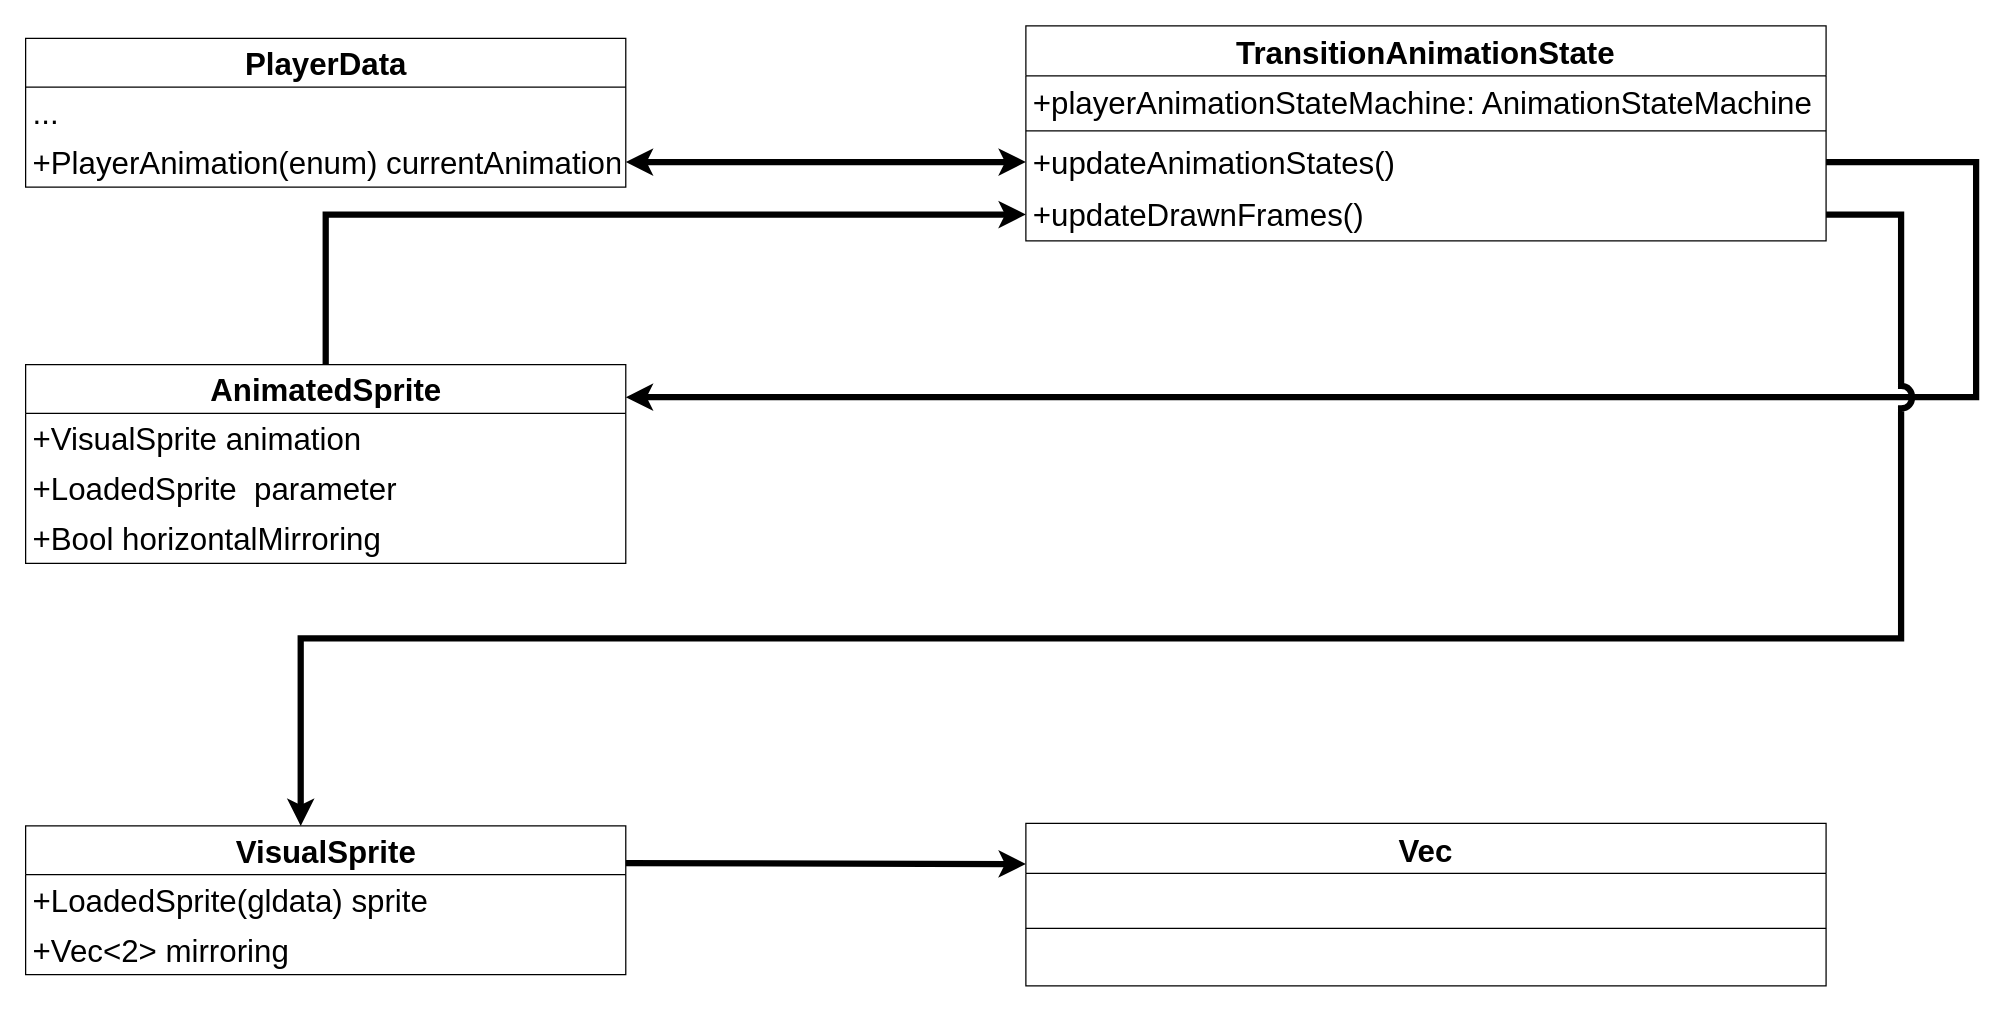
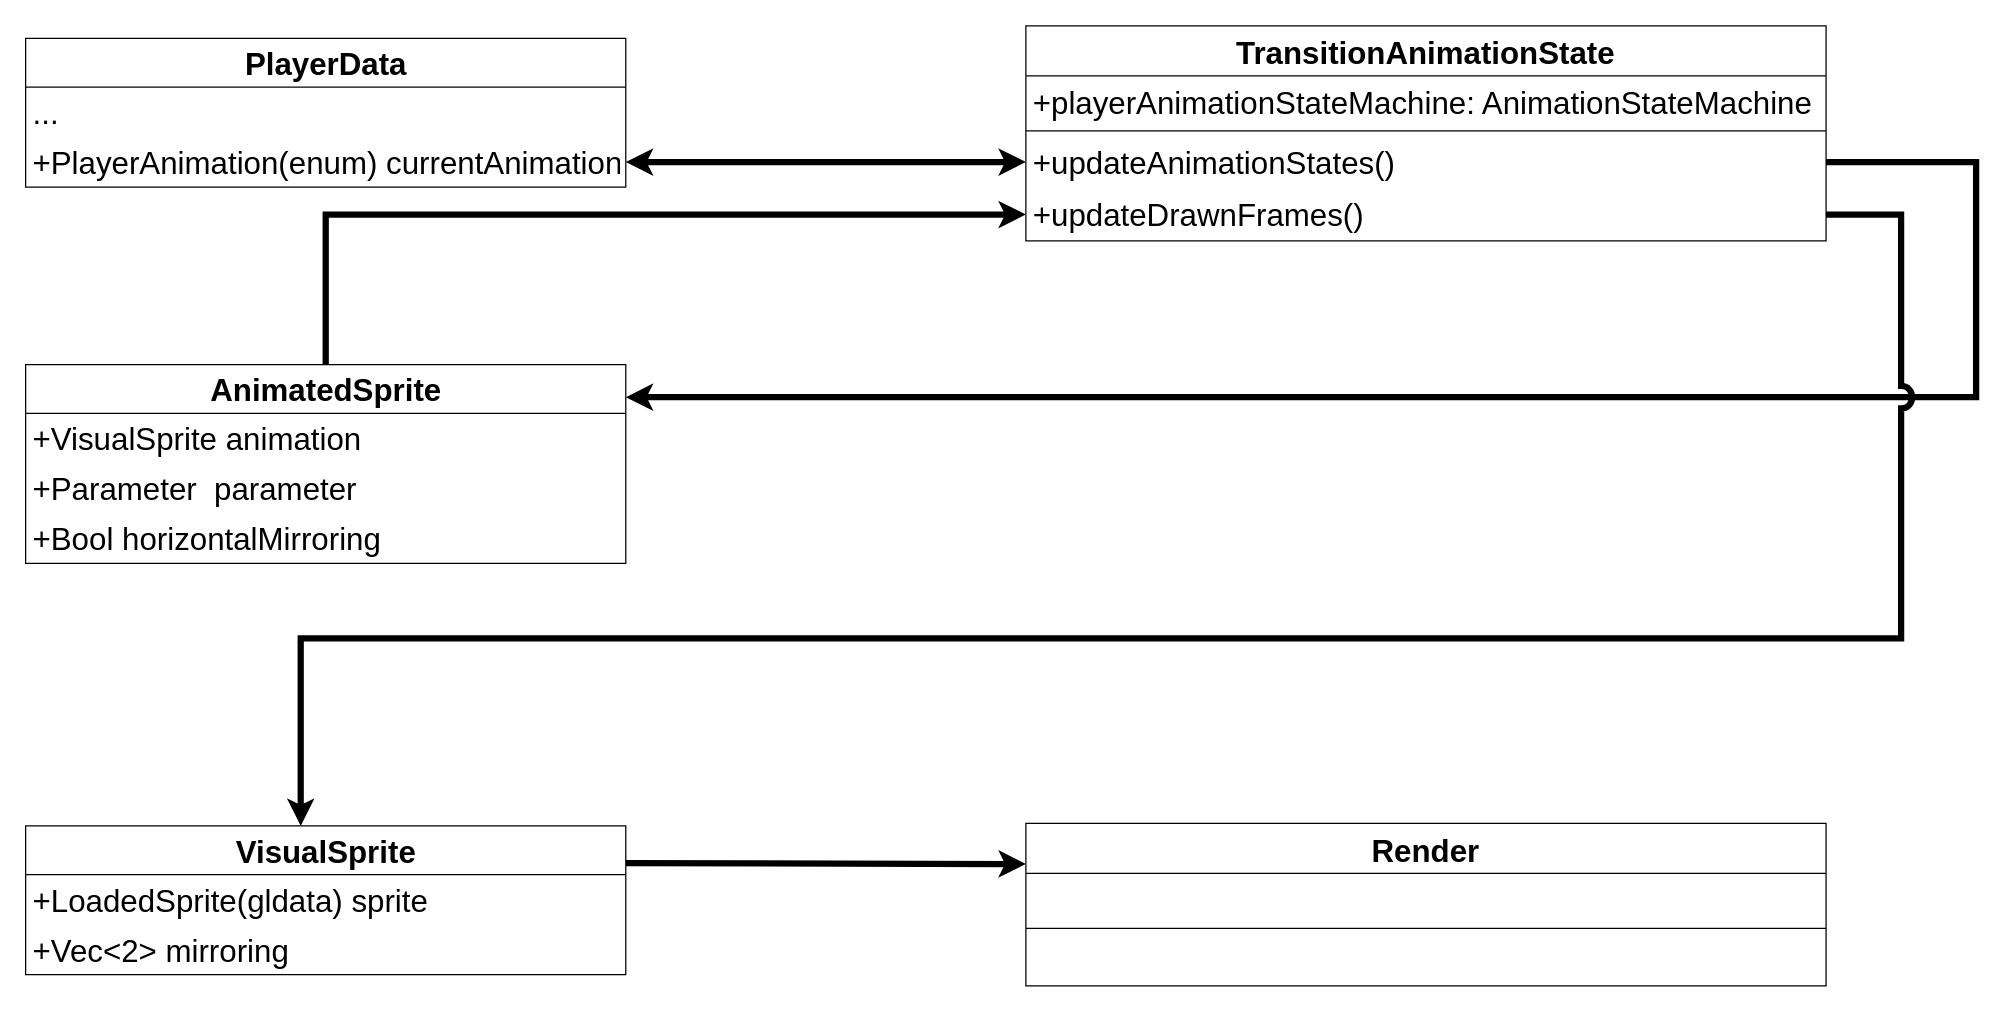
  <mxCell id="0" />
  <mxCell id="1" parent="0" />
  <mxCell id="2" value="PlayerData" style="swimlane;fontStyle=1;align=center;verticalAlign=middle;childLayout=stackLayout;horizontal=1;startSize=39;horizontalStack=0;resizeParent=1;resizeParentMax=0;resizeLast=0;collapsible=0;marginBottom=0;html=1;fontSize=25;" vertex="1" parent="1"><mxGeometry x="20" y="30" width="480" height="119" as="geometry" /></mxCell>
  <mxCell id="3" value="..." style="text;html=1;strokeColor=none;fillColor=none;align=left;verticalAlign=middle;spacingLeft=4;spacingRight=4;overflow=hidden;rotatable=0;points=[[0,0.5],[1,0.5]];portConstraint=eastwest;fontSize=25;" vertex="1" parent="2"><mxGeometry y="39" width="480" height="40" as="geometry" /></mxCell>
  <mxCell id="4" value="+PlayerAnimation(enum) currentAnimation" style="text;html=1;strokeColor=none;fillColor=none;align=left;verticalAlign=middle;spacingLeft=4;spacingRight=4;overflow=hidden;rotatable=0;points=[[0,0.5],[1,0.5]];portConstraint=eastwest;fontSize=25;" vertex="1" parent="2"><mxGeometry y="79" width="480" height="40" as="geometry" /></mxCell>
  <mxCell id="5" style="edgeStyle=orthogonalEdgeStyle;rounded=0;orthogonalLoop=1;jettySize=auto;html=1;entryX=0;entryY=0.5;entryDx=0;entryDy=0;fontSize=25;startArrow=none;startFill=0;strokeWidth=5;" edge="1" parent="1" source="6" target="18"><mxGeometry relative="1" as="geometry" /></mxCell>
  <mxCell id="6" value="AnimatedSprite" style="swimlane;fontStyle=1;align=center;verticalAlign=middle;childLayout=stackLayout;horizontal=1;startSize=39;horizontalStack=0;resizeParent=1;resizeParentMax=0;resizeLast=0;collapsible=0;marginBottom=0;html=1;fontSize=25;" vertex="1" parent="1"><mxGeometry x="20" y="291" width="480" height="159" as="geometry" /></mxCell>
  <mxCell id="7" value="+VisualSprite animation" style="text;html=1;strokeColor=none;fillColor=none;align=left;verticalAlign=middle;spacingLeft=4;spacingRight=4;overflow=hidden;rotatable=0;points=[[0,0.5],[1,0.5]];portConstraint=eastwest;fontSize=25;" vertex="1" parent="6"><mxGeometry y="39" width="480" height="40" as="geometry" /></mxCell>
- <mxCell id="8" value="+LoadedSprite&amp;nbsp; parameter" style="text;html=1;strokeColor=none;fillColor=none;align=left;verticalAlign=middle;spacingLeft=4;spacingRight=4;overflow=hidden;rotatable=0;points=[[0,0.5],[1,0.5]];portConstraint=eastwest;fontSize=25;" vertex="1" parent="6"><mxGeometry y="79" width="480" height="40" as="geometry" /></mxCell>
+ <mxCell id="8" value="+Parameter&amp;nbsp; parameter" style="text;html=1;strokeColor=none;fillColor=none;align=left;verticalAlign=middle;spacingLeft=4;spacingRight=4;overflow=hidden;rotatable=0;points=[[0,0.5],[1,0.5]];portConstraint=eastwest;fontSize=25;" vertex="1" parent="6"><mxGeometry y="79" width="480" height="40" as="geometry" /></mxCell>
  <mxCell id="9" value="+Bool horizontalMirroring" style="text;html=1;strokeColor=none;fillColor=none;align=left;verticalAlign=middle;spacingLeft=4;spacingRight=4;overflow=hidden;rotatable=0;points=[[0,0.5],[1,0.5]];portConstraint=eastwest;fontSize=25;" vertex="1" parent="6"><mxGeometry y="119" width="480" height="40" as="geometry" /></mxCell>
  <mxCell id="10" style="edgeStyle=orthogonalEdgeStyle;rounded=0;jumpStyle=arc;jumpSize=10;orthogonalLoop=1;jettySize=auto;html=1;exitX=1;exitY=0.25;exitDx=0;exitDy=0;entryX=0;entryY=0.25;entryDx=0;entryDy=0;fontSize=25;startArrow=none;startFill=0;strokeWidth=5;" edge="1" parent="1" source="11" target="22"><mxGeometry relative="1" as="geometry" /></mxCell>
  <mxCell id="11" value="VisualSprite" style="swimlane;fontStyle=1;align=center;verticalAlign=middle;childLayout=stackLayout;horizontal=1;startSize=39;horizontalStack=0;resizeParent=1;resizeParentMax=0;resizeLast=0;collapsible=0;marginBottom=0;html=1;fontSize=25;" vertex="1" parent="1"><mxGeometry x="20" y="660" width="480" height="119" as="geometry" /></mxCell>
  <mxCell id="12" value="+LoadedSprite(gldata) sprite" style="text;html=1;strokeColor=none;fillColor=none;align=left;verticalAlign=middle;spacingLeft=4;spacingRight=4;overflow=hidden;rotatable=0;points=[[0,0.5],[1,0.5]];portConstraint=eastwest;fontSize=25;" vertex="1" parent="11"><mxGeometry y="39" width="480" height="40" as="geometry" /></mxCell>
  <mxCell id="13" value="+Vec&amp;lt;2&amp;gt; mirroring" style="text;html=1;strokeColor=none;fillColor=none;align=left;verticalAlign=middle;spacingLeft=4;spacingRight=4;overflow=hidden;rotatable=0;points=[[0,0.5],[1,0.5]];portConstraint=eastwest;fontSize=25;" vertex="1" parent="11"><mxGeometry y="79" width="480" height="40" as="geometry" /></mxCell>
  <mxCell id="14" value="TransitionAnimationState&#10;" style="swimlane;fontStyle=1;align=center;verticalAlign=top;childLayout=stackLayout;horizontal=1;startSize=40;horizontalStack=0;resizeParent=1;resizeParentMax=0;resizeLast=0;collapsible=1;marginBottom=0;fontSize=25;" vertex="1" parent="1"><mxGeometry x="820" y="20" width="640" height="172" as="geometry" /></mxCell>
  <mxCell id="15" value="+playerAnimationStateMachine: AnimationStateMachine" style="text;strokeColor=none;fillColor=none;align=left;verticalAlign=top;spacingLeft=4;spacingRight=4;overflow=hidden;rotatable=0;points=[[0,0.5],[1,0.5]];portConstraint=eastwest;fontSize=25;" vertex="1" parent="14"><mxGeometry y="40" width="640" height="40" as="geometry" /></mxCell>
  <mxCell id="16" value="" style="line;strokeWidth=1;fillColor=none;align=left;verticalAlign=middle;spacingTop=-1;spacingLeft=3;spacingRight=3;rotatable=0;labelPosition=right;points=[];portConstraint=eastwest;fontSize=25;" vertex="1" parent="14"><mxGeometry y="80" width="640" height="8" as="geometry" /></mxCell>
  <mxCell id="17" value="+updateAnimationStates()" style="text;strokeColor=none;fillColor=none;align=left;verticalAlign=top;spacingLeft=4;spacingRight=4;overflow=hidden;rotatable=0;points=[[0,0.5],[1,0.5]];portConstraint=eastwest;fontSize=25;" vertex="1" parent="14"><mxGeometry y="88" width="640" height="42" as="geometry" /></mxCell>
  <mxCell id="18" value="+updateDrawnFrames()" style="text;strokeColor=none;fillColor=none;align=left;verticalAlign=top;spacingLeft=4;spacingRight=4;overflow=hidden;rotatable=0;points=[[0,0.5],[1,0.5]];portConstraint=eastwest;fontSize=25;" vertex="1" parent="14"><mxGeometry y="130" width="640" height="42" as="geometry" /></mxCell>
  <mxCell id="19" style="edgeStyle=orthogonalEdgeStyle;rounded=0;orthogonalLoop=1;jettySize=auto;html=1;exitX=1;exitY=0.5;exitDx=0;exitDy=0;fontSize=25;startArrow=classic;startFill=1;strokeWidth=5;" edge="1" parent="1" source="4" target="17"><mxGeometry relative="1" as="geometry" /></mxCell>
  <mxCell id="20" style="edgeStyle=orthogonalEdgeStyle;rounded=0;orthogonalLoop=1;jettySize=auto;html=1;entryX=1;entryY=0.164;entryDx=0;entryDy=0;entryPerimeter=0;fontSize=25;startArrow=none;startFill=0;strokeWidth=5;exitX=1;exitY=0.5;exitDx=0;exitDy=0;jumpStyle=arc;" edge="1" parent="1" source="17" target="6"><mxGeometry relative="1" as="geometry"><Array as="points"><mxPoint x="1580" y="129" /><mxPoint x="1580" y="317" /></Array></mxGeometry></mxCell>
  <mxCell id="21" style="edgeStyle=orthogonalEdgeStyle;rounded=0;orthogonalLoop=1;jettySize=auto;html=1;fontSize=25;startArrow=none;startFill=0;strokeWidth=5;jumpStyle=arc;jumpSize=10;" edge="1" parent="1" source="18" target="11"><mxGeometry relative="1" as="geometry"><mxPoint x="1480" y="250" as="sourcePoint" /><Array as="points"><mxPoint x="1520" y="171" /><mxPoint x="1520" y="510" /><mxPoint x="240" y="510" /></Array></mxGeometry></mxCell>
- <mxCell id="22" value="Vec" style="swimlane;fontStyle=1;align=center;verticalAlign=top;childLayout=stackLayout;horizontal=1;startSize=40;horizontalStack=0;resizeParent=1;resizeParentMax=0;resizeLast=0;collapsible=1;marginBottom=0;fontSize=25;" vertex="1" parent="1"><mxGeometry x="820" y="658" width="640" height="130" as="geometry" /></mxCell>
+ <mxCell id="22" value="Render" style="swimlane;fontStyle=1;align=center;verticalAlign=top;childLayout=stackLayout;horizontal=1;startSize=40;horizontalStack=0;resizeParent=1;resizeParentMax=0;resizeLast=0;collapsible=1;marginBottom=0;fontSize=25;" vertex="1" parent="1"><mxGeometry x="820" y="658" width="640" height="130" as="geometry" /></mxCell>
  <mxCell id="23" value=" " style="text;strokeColor=none;fillColor=none;align=left;verticalAlign=top;spacingLeft=4;spacingRight=4;overflow=hidden;rotatable=0;points=[[0,0.5],[1,0.5]];portConstraint=eastwest;fontSize=25;" vertex="1" parent="22"><mxGeometry y="40" width="640" height="40" as="geometry" /></mxCell>
  <mxCell id="24" value="" style="line;strokeWidth=1;fillColor=none;align=left;verticalAlign=middle;spacingTop=-1;spacingLeft=3;spacingRight=3;rotatable=0;labelPosition=right;points=[];portConstraint=eastwest;fontSize=25;" vertex="1" parent="22"><mxGeometry y="80" width="640" height="8" as="geometry" /></mxCell>
  <mxCell id="25" value=" " style="text;strokeColor=none;fillColor=none;align=left;verticalAlign=top;spacingLeft=4;spacingRight=4;overflow=hidden;rotatable=0;points=[[0,0.5],[1,0.5]];portConstraint=eastwest;fontSize=25;" vertex="1" parent="22"><mxGeometry y="88" width="640" height="42" as="geometry" /></mxCell>
